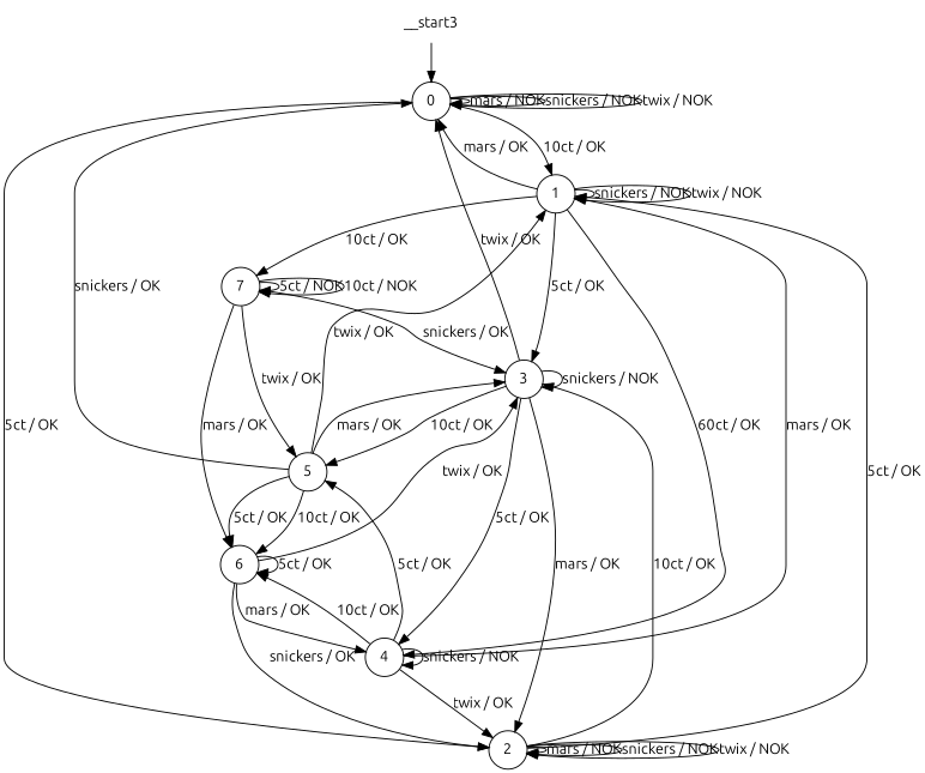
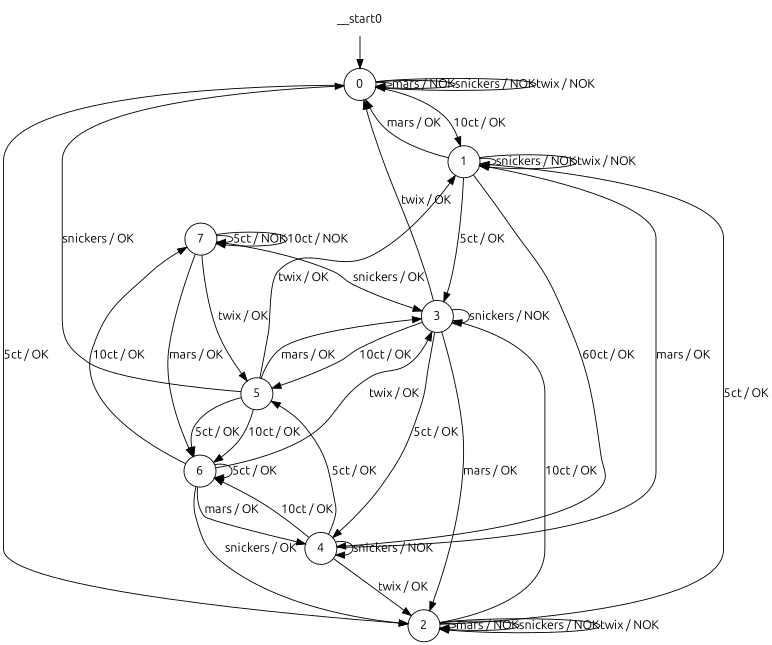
  digraph {
    fontname=Ubuntu
    node [fontname=Ubuntu shape=circle]
    edge [fontname=Ubuntu]
-   __start0 [shape=none label=__start3]
+   __start0 [shape=none]
    n2 [label=0]
    n3 [label=1]
    n4 [label=2]
    n5 [label=3]
    n6 [label=4]
    n7 [label=5]
    n8 [label=6]
    n9 [label=7]
    __start0 -> n2
    n2 -> n2 [label="mars / NOK"]
    n2 -> n2 [label="snickers / NOK"]
    n2 -> n2 [label="twix / NOK"]
    n2 -> n3 [label="10ct / OK"]
    n2 -> n4 [label="5ct / OK"]
    n3 -> n2 [label="mars / OK"]
    n3 -> n3 [label="snickers / NOK"]
    n3 -> n3 [label="twix / NOK"]
    n3 -> n5 [label="5ct / OK"]
    n3 -> n6 [label="60ct / OK"]
    n4 -> n3 [label="5ct / OK"]
    n4 -> n4 [label="mars / NOK"]
    n4 -> n4 [label="snickers / NOK"]
    n4 -> n4 [label="twix / NOK"]
    n4 -> n5 [label="10ct / OK"]
    n5 -> n2 [label="twix / OK"]
    n5 -> n4 [label="mars / OK"]
    n5 -> n5 [label="snickers / NOK"]
    n5 -> n6 [label="5ct / OK"]
    n5 -> n7 [label="10ct / OK"]
    n6 -> n3 [label="mars / OK"]
    n6 -> n4 [label="twix / OK"]
    n6 -> n6 [label="snickers / NOK"]
    n6 -> n7 [label="5ct / OK"]
    n6 -> n8 [label="10ct / OK"]
    n7 -> n2 [label="snickers / OK"]
    n7 -> n3 [label="twix / OK"]
    n7 -> n5 [label="mars / OK"]
    n7 -> n8 [label="5ct / OK"]
    n7 -> n8 [label="10ct / OK"]
    n8 -> n4 [label="snickers / OK"]
    n8 -> n5 [label="twix / OK"]
    n8 -> n6 [label="mars / OK"]
    n8 -> n8 [label="5ct / OK"]
-   n3 -> n9 [label="10ct / OK"]
+   n8 -> n9 [label="10ct / OK"]
    n9 -> n5 [label="snickers / OK"]
    n9 -> n7 [label="twix / OK"]
    n9 -> n8 [label="mars / OK"]
    n9 -> n9 [label="5ct / NOK"]
    n9 -> n9 [label="10ct / NOK"]
  }
